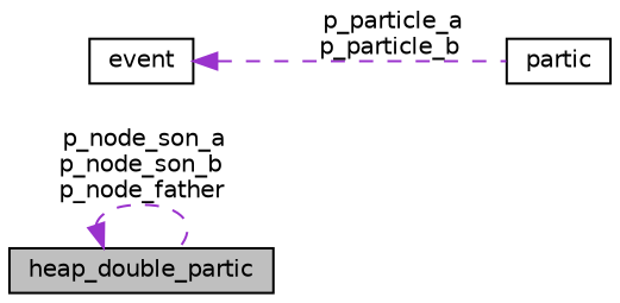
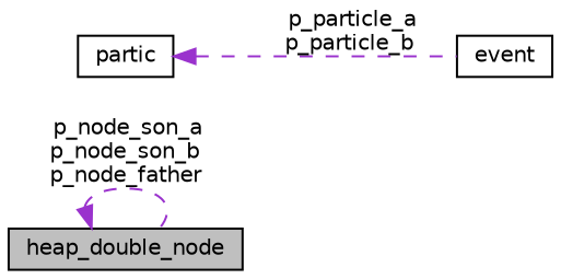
  digraph {
    fontname="DejaVu Sans"
    rankdir=LR
    node [color=black fillcolor=white fontname="DejaVu Sans" fontsize=10 shape=record style=filled]
    edge [color=darkorchid3 dir=back fontname="DejaVu Sans" fontsize=10 labelfontname=Helvetica labelfontsize=10 style=dashed]
-   n1 [fillcolor=grey75 fontcolor=black height=0.2 label=heap_double_partic width=0.4]
+   n1 [fillcolor=grey75 fontcolor=black height=0.2 label=heap_double_node width=0.4]
    n2 [height=0.2 label=event width=0.4]
    n3 [height=0.2 label=partic width=0.4]
    n1 -> n1 [label=" p_node_son_a\np_node_son_b\np_node_father"]
-   n2 -> n3 [label=" p_particle_a\np_particle_b"]
+   n3 -> n2 [label=" p_particle_a\np_particle_b"]
  }
